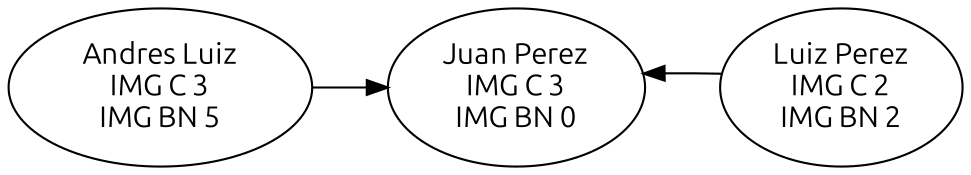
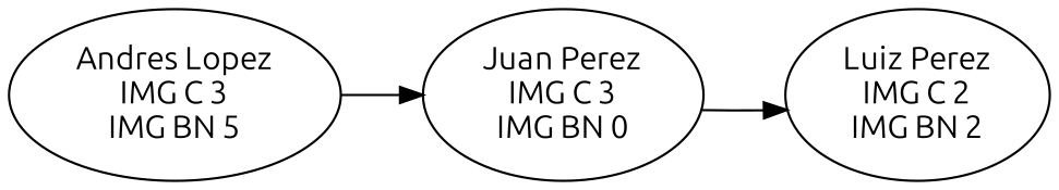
  digraph {
    fontname=Ubuntu
    rankdir=LR
    node [fontname=Ubuntu]
    edge [fontname=Ubuntu]
-   n1 [label="Andres Luiz\nIMG C 3\nIMG BN 5"]
+   n1 [label="Andres Lopez\nIMG C 3\nIMG BN 5"]
    n2 [label="Juan Perez\nIMG C 3\nIMG BN 0"]
    n3 [label="Luiz Perez\nIMG C 2\nIMG BN 2"]
    n1 -> n2
-   n3 -> n2
+   n2 -> n3
  }
